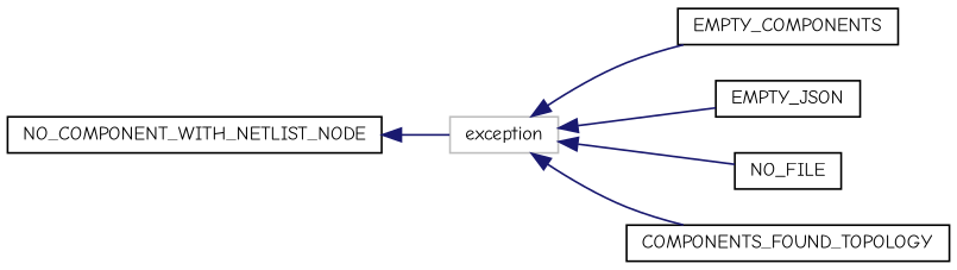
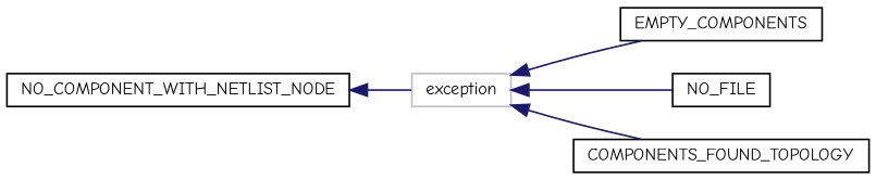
  digraph {
    fontname="Comic Neue"
    rankdir=LR
    node [color=black fillcolor=white fontname="Comic Neue" fontsize=10 shape=record style=filled]
    edge [color=midnightblue dir=back fontname="Comic Neue" fontsize=10 labelfontname=Helvetica labelfontsize=10 style=solid]
    n1 [color=grey75 height=0.2 label=exception width=0.4]
    n2 [height=0.2 label=EMPTY_COMPONENTS width=0.4]
-   n3 [height=0.2 label=EMPTY_JSON width=0.4]
    n4 [height=0.2 label=NO_FILE width=0.4]
    n5 [height=0.2 label=COMPONENTS_FOUND_TOPOLOGY width=0.4]
    n6 [height=0.2 label=NO_COMPONENT_WITH_NETLIST_NODE width=0.4]
    n1 -> n2
-   n1 -> n3
    n1 -> n4
    n1 -> n5
    n6 -> n1
  }
